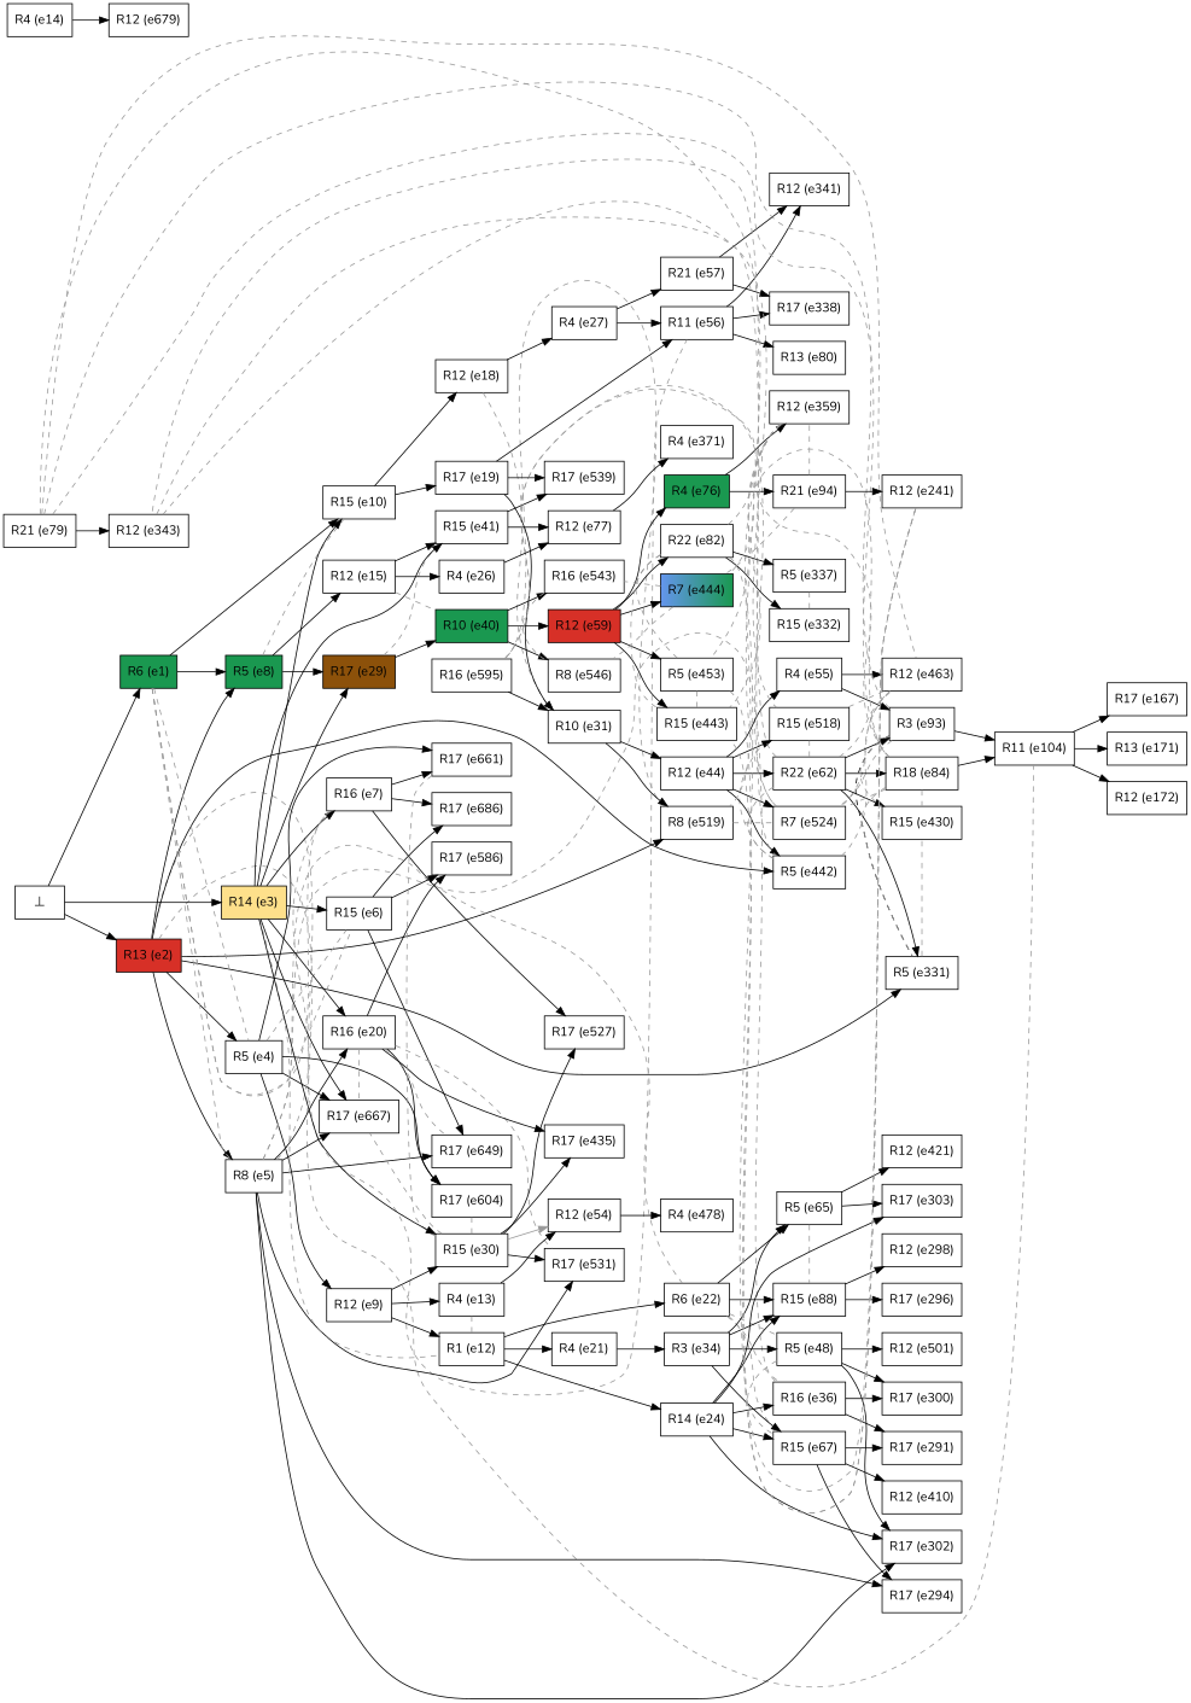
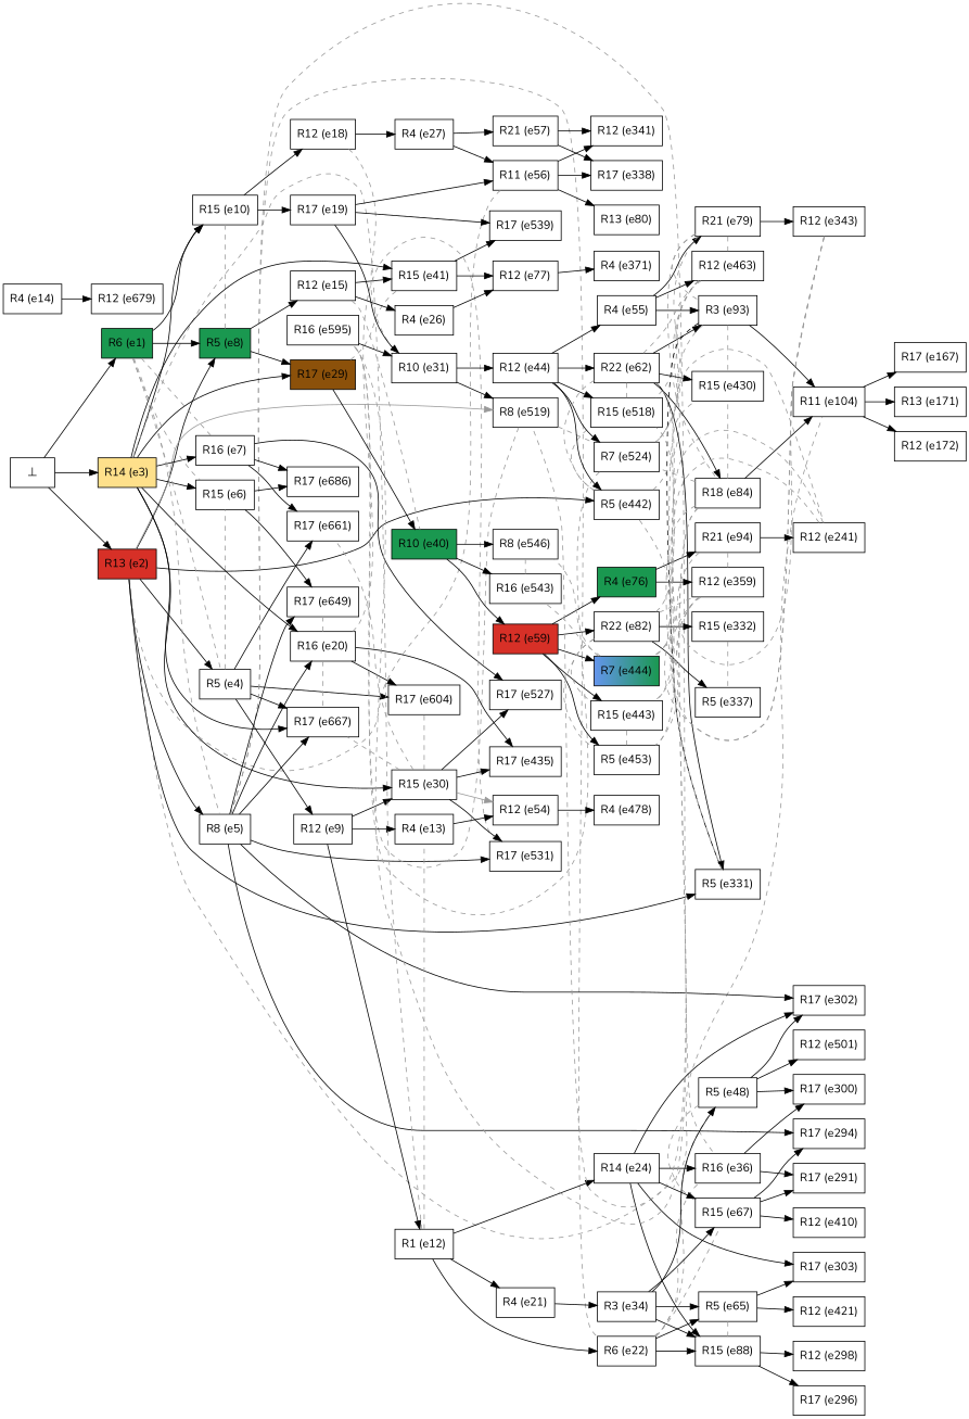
  digraph {
    fontname=Nunito
    rankdir=LR
    node [color=black fillcolor="white:white" fontname=Nunito shape=box style=filled]
    edge [fontname=Nunito]
    n1 [fillcolor="#d73027:#d73027" label="R13 (e2)"]
    n2 [label="R5 (e4)"]
    n3 [label="R8 (e5)"]
    n4 [fillcolor="#1a9850:#1a9850" label="R5 (e8)"]
    n5 [label="R11 (e56)"]
    n6 [label="R11 (e104)"]
    n7 [label="R5 (e331)"]
    n8 [label="R5 (e442)"]
    n9 [label="R8 (e519)"]
    n10 [label="R15 (e6)"]
    n11 [label="R12 (e9)"]
    n12 [label="R17 (e604)"]
    n13 [label="R17 (e661)"]
    n14 [label="R17 (e667)"]
    n15 [label="R16 (e7)"]
    n16 [label="R16 (e20)"]
    n17 [label="R6 (e22)"]
    n18 [label="R16 (e36)"]
    n19 [label="R17 (e294)"]
    n20 [label="R17 (e302)"]
    n21 [label="R17 (e531)"]
    n22 [label="R17 (e649)"]
    n23 [label="R15 (e10)"]
    n24 [fillcolor="#8c510a:#8c510a" label="R17 (e29)"]
    n25 [label="R12 (e15)"]
    n26 [label="R13 (e80)"]
    n27 [label="R17 (e338)"]
    n28 [label="R12 (e341)"]
    n29 [label="R17 (e167)"]
    n30 [label="R13 (e171)"]
    n31 [label="R12 (e172)"]
    n32 [label="R15 (e430)"]
    n33 [label="R15 (e518)"]
    n34 [label="R12 (e463)"]
    n35 [label="R16 (e595)"]
    n36 [label="R7 (e524)"]
-   n37 [label="R17 (e586)"]
    n38 [label="R17 (e686)"]
    n39 [label="R1 (e12)"]
    n40 [label="R15 (e30)"]
    n41 [label="R4 (e13)"]
    n42 [label="R17 (e527)"]
    n43 [label="R17 (e435)"]
    n44 [label="R5 (e48)"]
    n45 [label="R5 (e65)"]
    n46 [label="R15 (e67)"]
    n47 [label="R15 (e88)"]
    n48 [label="R17 (e291)"]
    n49 [label="R17 (e300)"]
    n50 [fillcolor="#fee08b:#fee08b" label="R14 (e3)"]
    n51 [label="R15 (e41)"]
    n52 [label="R12 (e18)"]
    n53 [label="R17 (e19)"]
    n54 [label="R4 (e21)"]
    n55 [label="R14 (e24)"]
    n56 [fillcolor="#1a9850:#1a9850" label="R10 (e40)"]
    n57 [label="R12 (e54)"]
    n58 [label="R12 (e77)"]
    n59 [label="R17 (e539)"]
    n60 [fillcolor="#1a9850:#1a9850" label="R6 (e1)"]
    n61 [label="R4 (e26)"]
    n62 [label="R4 (e27)"]
    n63 [label="R10 (e31)"]
    n64 [label="R4 (e14)"]
    n65 [label="R12 (e679)"]
    n66 [label="R3 (e34)"]
    n67 [label="R17 (e303)"]
    n68 [label="R4 (e478)"]
    n69 [fillcolor="#d73027:#d73027" label="R12 (e59)"]
    n70 [label="R16 (e543)"]
    n71 [label="R8 (e546)"]
    n72 [label="R21 (e57)"]
    n73 [label="R12 (e44)"]
    n74 [label="R12 (e501)"]
    n75 [label="R12 (e421)"]
    n76 [label="R12 (e410)"]
    n77 [label="R17 (e296)"]
    n78 [label="R12 (e298)"]
    n79 [label="R4 (e371)"]
    n80 [label="R4 (e55)"]
    n81 [label="R22 (e62)"]
    n82 [fillcolor="#1a9850:#1a9850" label="R4 (e76)"]
    n83 [label="R22 (e82)"]
    n84 [label="R15 (e443)"]
    n85 [fillcolor="cornflowerblue:#1a9850" label="R7 (e444)"]
    n86 [label="R5 (e453)"]
    n87 [label="R21 (e79)"]
    n88 [label="R3 (e93)"]
    n89 [label="R18 (e84)"]
    n90 [label="R12 (e343)"]
    n91 [label="R21 (e94)"]
    n92 [label="R12 (e359)"]
    n93 [label="R12 (e241)"]
    n94 [label="R15 (e332)"]
    n95 [label="R5 (e337)"]
    n96 [fillcolor=white label="⊥" color=""]
    n1 -> n2
    n1 -> n3
    n1 -> n4
    n1 -> n5 [arrowhead=none color=gray60 constraint=false style=dashed]
    n1 -> n6 [arrowhead=none color=gray60 constraint=false style=dashed]
    n1 -> n7
    n1 -> n8
-   n1 -> n9
+   n1 -> n9 [color=gray60]
    n2 -> n10 [arrowhead=none color=gray60 constraint=false style=dashed]
    n2 -> n11
    n2 -> n12
    n2 -> n13
    n2 -> n14
    n3 -> n14
-   n3 -> n15 [arrowhead=none color=gray60 constraint=false style=dashed]
    n3 -> n16
    n3 -> n17 [arrowhead=none color=gray60 constraint=false style=dashed]
    n3 -> n18 [arrowhead=none color=gray60 constraint=false style=dashed]
    n3 -> n19
    n3 -> n20
    n3 -> n21
    n3 -> n22
    n4 -> n23 [arrowhead=none color=gray60 constraint=false style=dashed]
    n4 -> n24
    n4 -> n25
    n5 -> n26
    n5 -> n27
    n5 -> n28
    n6 -> n29
    n6 -> n30
    n6 -> n31
    n7 -> n32 [arrowhead=none color=gray60 constraint=false style=dashed]
    n8 -> n33 [arrowhead=none color=gray60 constraint=false style=dashed]
    n8 -> n34 [arrowhead=none color=gray60 constraint=false style=dashed]
    n9 -> n35 [arrowhead=none color=gray60 constraint=false style=dashed]
    n9 -> n36 [arrowhead=none color=gray60 constraint=false style=dashed]
    n10 -> n22
-   n10 -> n37
    n10 -> n38
    n11 -> n39
    n11 -> n40
    n11 -> n41
    n15 -> n13
    n15 -> n38
    n15 -> n42
    n16 -> n12
    n16 -> n14 [arrowhead=none color=gray60 constraint=false style=dashed]
    n16 -> n21 [arrowhead=none color=gray60 constraint=false style=dashed]
    n16 -> n22 [arrowhead=none color=gray60 constraint=false style=dashed]
-   n16 -> n37
    n16 -> n43
    n17 -> n18 [arrowhead=none color=gray60 constraint=false style=dashed]
    n17 -> n44 [arrowhead=none color=gray60 constraint=false style=dashed]
    n17 -> n45
    n17 -> n46 [arrowhead=none color=gray60 constraint=false style=dashed]
    n17 -> n47
    n18 -> n48
    n18 -> n49
    n23 -> n52
    n23 -> n53
    n24 -> n51 [arrowhead=none color=gray60 constraint=false style=dashed]
    n24 -> n56
    n25 -> n51
    n25 -> n56 [arrowhead=none color=gray60 constraint=false style=dashed]
    n25 -> n61
    n34 -> n33 [arrowhead=none color=gray60 constraint=false style=dashed]
    n34 -> n36 [arrowhead=none color=gray60 constraint=false style=dashed]
    n35 -> n63
    n36 -> n35 [arrowhead=none color=gray60 constraint=false style=dashed]
    n39 -> n17
    n39 -> n41 [arrowhead=none color=gray60 constraint=false style=dashed]
    n39 -> n54
    n39 -> n55
    n40 -> n12 [arrowhead=none color=gray60 constraint=false style=dashed]
    n40 -> n13 [arrowhead=none color=gray60 constraint=false style=dashed]
    n40 -> n14 [arrowhead=none color=gray60 constraint=false style=dashed]
    n40 -> n21
    n40 -> n42
    n40 -> n43
    n40 -> n57 [color=gray60]
    n41 -> n57
    n44 -> n20
    n44 -> n46 [arrowhead=none color=gray60 constraint=false style=dashed]
    n44 -> n49
    n44 -> n74
    n45 -> n47 [arrowhead=none color=gray60 constraint=false style=dashed]
    n45 -> n67
    n45 -> n75
    n46 -> n19
    n46 -> n48
    n46 -> n76
    n47 -> n77
    n47 -> n78
    n50 -> n10
    n50 -> n14
    n50 -> n15
    n50 -> n16
    n50 -> n23
    n50 -> n24
    n50 -> n39 [arrowhead=none color=gray60 constraint=false style=dashed]
    n50 -> n40
    n50 -> n51
    n51 -> n58
    n51 -> n59
    n52 -> n62
    n52 -> n63 [arrowhead=none color=gray60 constraint=false style=dashed]
    n53 -> n5
    n53 -> n59
    n53 -> n63
    n54 -> n66
    n55 -> n18
    n55 -> n20
    n55 -> n46
    n55 -> n47
    n55 -> n67
    n56 -> n69
    n56 -> n70
    n56 -> n71
    n57 -> n68
    n58 -> n79
    n60 -> n2 [arrowhead=none color=gray60 constraint=false style=dashed]
    n60 -> n3 [arrowhead=none color=gray60 constraint=false style=dashed]
    n60 -> n4
    n60 -> n10 [arrowhead=none color=gray60 constraint=false style=dashed]
    n60 -> n15 [arrowhead=none color=gray60 constraint=false style=dashed]
    n60 -> n23
    n61 -> n58
    n62 -> n5
    n62 -> n72
    n63 -> n9
    n63 -> n73
    n64 -> n65
    n66 -> n44
    n66 -> n45
    n66 -> n46
    n66 -> n47
    n69 -> n82
    n69 -> n83
    n69 -> n84
    n69 -> n85
    n69 -> n86
    n70 -> n71 [arrowhead=none color=gray60 constraint=false style=dashed]
    n72 -> n27
    n72 -> n28
    n73 -> n8
    n73 -> n33
    n73 -> n36
    n73 -> n80
    n73 -> n81
    n80 -> n34
+   n80 -> n87
    n80 -> n88
    n81 -> n7
    n81 -> n8 [arrowhead=none color=gray60 constraint=false style=dashed]
    n81 -> n32
    n81 -> n33 [arrowhead=none color=gray60 constraint=false style=dashed]
    n81 -> n34 [arrowhead=none color=gray60 constraint=false style=dashed]
    n81 -> n88
    n81 -> n89
    n81 -> n90 [arrowhead=none color=gray60 constraint=false style=dashed]
    n82 -> n91
    n82 -> n92
    n83 -> n84 [arrowhead=none color=gray60 constraint=false style=dashed]
    n83 -> n86 [arrowhead=none color=gray60 constraint=false style=dashed]
    n83 -> n92 [arrowhead=none color=gray60 constraint=false style=dashed]
    n83 -> n93 [arrowhead=none color=gray60 constraint=false style=dashed]
    n83 -> n94
    n83 -> n95
    n84 -> n86 [arrowhead=none color=gray60 constraint=false style=dashed]
    n85 -> n70 [arrowhead=none color=gray60 constraint=false style=dashed]
    n85 -> n71 [arrowhead=none color=gray60 constraint=false style=dashed]
    n87 -> n34 [arrowhead=none color=gray60 constraint=false style=dashed]
    n87 -> n36 [arrowhead=none color=gray60 constraint=false style=dashed]
    n87 -> n88 [arrowhead=none color=gray60 constraint=false style=dashed]
    n87 -> n89 [arrowhead=none color=gray60 constraint=false style=dashed]
    n87 -> n90
    n88 -> n6
    n88 -> n7 [arrowhead=none color=black constraint=false style=dashed]
    n88 -> n32 [arrowhead=none color=gray60 constraint=false style=dashed]
    n88 -> n36 [arrowhead=none color=gray60 constraint=false style=dashed]
    n89 -> n6
    n89 -> n7 [arrowhead=none color=gray60 constraint=false style=dashed]
    n89 -> n9 [arrowhead=none color=gray60 constraint=false style=dashed]
    n89 -> n32 [arrowhead=none color=gray60 constraint=false style=dashed]
    n89 -> n35 [arrowhead=none color=gray60 constraint=false style=dashed]
    n89 -> n36 [arrowhead=none color=gray60 constraint=false style=dashed]
    n90 -> n8 [arrowhead=none color=gray60 constraint=false style=dashed]
    n90 -> n33 [arrowhead=none color=gray60 constraint=false style=dashed]
    n91 -> n85 [arrowhead=none color=gray60 constraint=false style=dashed]
    n91 -> n92 [arrowhead=none color=gray60 constraint=false style=dashed]
    n91 -> n93
    n92 -> n84 [arrowhead=none color=gray60 constraint=false style=dashed]
    n92 -> n85 [arrowhead=none color=gray60 constraint=false style=dashed]
    n92 -> n86 [arrowhead=none color=gray60 constraint=false style=dashed]
    n93 -> n84 [arrowhead=none color=gray60 constraint=false style=dashed]
    n93 -> n86 [arrowhead=none color=gray60 constraint=false style=dashed]
    n94 -> n95 [arrowhead=none color=gray60 constraint=false style=dashed]
    n96 -> n1
    n96 -> n50
    n96 -> n60
  }
